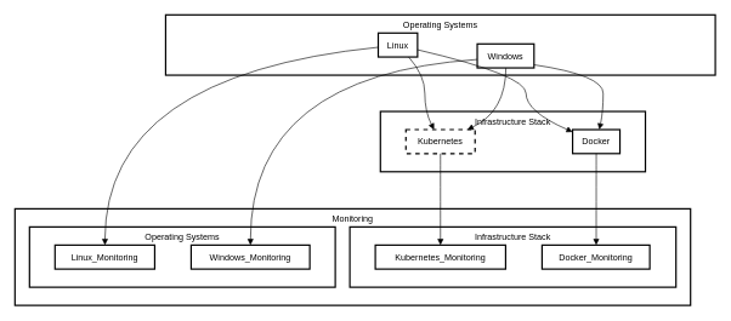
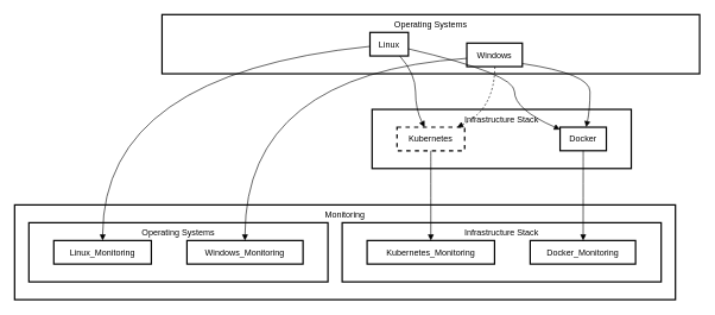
  <mxCell id="0" />
  <mxCell id="1" parent="0" />
  <mxCell id="2" value="Monitoring" style="whiteSpace=wrap;strokeWidth=2;verticalAlign=top;" vertex="1" parent="1"><mxGeometry y="287" width="928" height="133" as="geometry" x="20" /></mxCell>
  <mxCell id="3" value="Operating Systems" style="whiteSpace=wrap;strokeWidth=2;verticalAlign=top;" vertex="1" parent="1"><mxGeometry x="40" y="312" width="420" height="83" as="geometry" /></mxCell>
  <mxCell id="4" value="Infrastructure Stack" style="whiteSpace=wrap;strokeWidth=2;verticalAlign=top;" vertex="1" parent="1"><mxGeometry x="480" y="312" width="448" height="83" as="geometry" /></mxCell>
  <mxCell id="5" value="Kubernetes_Monitoring" style="whiteSpace=wrap;strokeWidth=2;" vertex="1" parent="1"><mxGeometry x="515" y="337" width="179" height="33" as="geometry" /></mxCell>
  <mxCell id="6" value="Docker_Monitoring" style="whiteSpace=wrap;strokeWidth=2;" vertex="1" parent="1"><mxGeometry x="744" y="337" width="148" height="33" as="geometry" /></mxCell>
  <mxCell id="7" value="Linux_Monitoring" style="whiteSpace=wrap;strokeWidth=2;" vertex="1" parent="1"><mxGeometry x="75" y="337" width="137" height="33" as="geometry" /></mxCell>
  <mxCell id="8" value="Windows_Monitoring" style="whiteSpace=wrap;strokeWidth=2;" vertex="1" parent="1"><mxGeometry x="262" y="337" width="163" height="33" as="geometry" /></mxCell>
  <mxCell id="9" value="Infrastructure Stack" style="whiteSpace=wrap;strokeWidth=2;verticalAlign=top;" vertex="1" parent="1"><mxGeometry x="522" y="153" width="364" height="83" as="geometry" /></mxCell>
  <mxCell id="10" value="Kubernetes" style="whiteSpace=wrap;strokeWidth=2;dashed=1;" vertex="1" parent="1"><mxGeometry x="557" y="178" width="95" height="33" as="geometry" /></mxCell>
  <mxCell id="11" value="Docker" style="whiteSpace=wrap;strokeWidth=2;" vertex="1" parent="1"><mxGeometry x="786" y="178" width="65" height="33" as="geometry" /></mxCell>
  <mxCell id="12" value="Operating Systems" style="whiteSpace=wrap;strokeWidth=2;verticalAlign=top;" vertex="1" parent="1"><mxGeometry x="227" width="755" height="83" as="geometry" y="20" /></mxCell>
  <mxCell id="13" value="Linux" style="whiteSpace=wrap;strokeWidth=2;" vertex="1" parent="1"><mxGeometry x="519" y="45" width="54" height="33" as="geometry" /></mxCell>
  <mxCell id="14" value="Windows" style="whiteSpace=wrap;strokeWidth=2;" vertex="1" parent="1"><mxGeometry x="655" y="60" width="78" height="33" as="geometry" /></mxCell>
  <mxCell id="15" value="" style="curved=1;startArrow=none;endArrow=block;exitX=0.781;exitY=1.012;entryX=0.41;entryY=0.012;" edge="1" parent="1" source="13" target="10"><mxGeometry relative="1" as="geometry"><Array as="points"><mxPoint x="583" y="103" /><mxPoint x="583" y="153" /></Array></mxGeometry></mxCell>
- <mxCell id="16" value="" style="curved=1;startArrow=none;endArrow=block;exitX=0.505;exitY=1.012;entryX=0.879;entryY=0.012;" edge="1" parent="1" source="14" target="10"><mxGeometry relative="1" as="geometry"><Array as="points"><mxPoint x="694" y="153" /></Array></mxGeometry></mxCell>
+ <mxCell id="16" value="" style="curved=1;startArrow=none;endArrow=block;exitX=0.505;exitY=1.012;entryX=0.879;entryY=0.012;dashed=1;" edge="1" parent="1" source="14" target="10"><mxGeometry relative="1" as="geometry"><Array as="points"><mxPoint x="694" y="153" /></Array></mxGeometry></mxCell>
  <mxCell id="17" value="" style="curved=1;startArrow=none;endArrow=block;exitX=1.008;exitY=0.701;entryX=-0.003;entryY=0.093;" edge="1" parent="1" source="13" target="11"><mxGeometry relative="1" as="geometry"><Array as="points"><mxPoint x="722" y="103" /><mxPoint x="722" y="153" /></Array></mxGeometry></mxCell>
  <mxCell id="18" value="" style="curved=1;startArrow=none;endArrow=block;exitX=1.008;exitY=0.876;entryX=0.562;entryY=0.012;" edge="1" parent="1" source="14" target="11"><mxGeometry relative="1" as="geometry"><Array as="points"><mxPoint x="828" y="103" /><mxPoint x="828" y="153" /></Array></mxGeometry></mxCell>
  <mxCell id="19" value="" style="curved=1;startArrow=none;endArrow=block;exitX=0.5;exitY=1.024;entryX=0.5;entryY=-0.006;" edge="1" parent="1" source="10" target="5"><mxGeometry relative="1" as="geometry"><Array as="points" /></mxGeometry></mxCell>
  <mxCell id="20" value="" style="curved=1;startArrow=none;endArrow=block;exitX=0.5;exitY=1.024;entryX=0.503;entryY=-0.006;" edge="1" parent="1" source="11" target="6"><mxGeometry relative="1" as="geometry"><Array as="points" /></mxGeometry></mxCell>
  <mxCell id="21" value="" style="curved=1;startArrow=none;endArrow=block;exitX=0.009;exitY=0.591;entryX=0.501;entryY=-0.006;" edge="1" parent="1" source="13" target="7"><mxGeometry relative="1" as="geometry"><Array as="points"><mxPoint x="144" y="103" /></Array></mxGeometry></mxCell>
  <mxCell id="22" value="" style="curved=1;startArrow=none;endArrow=block;exitX=0.003;exitY=0.647;entryX=0.5;entryY=-0.006;" edge="1" parent="1" source="14" target="8"><mxGeometry relative="1" as="geometry"><Array as="points"><mxPoint x="344" y="103" /></Array></mxGeometry></mxCell>
